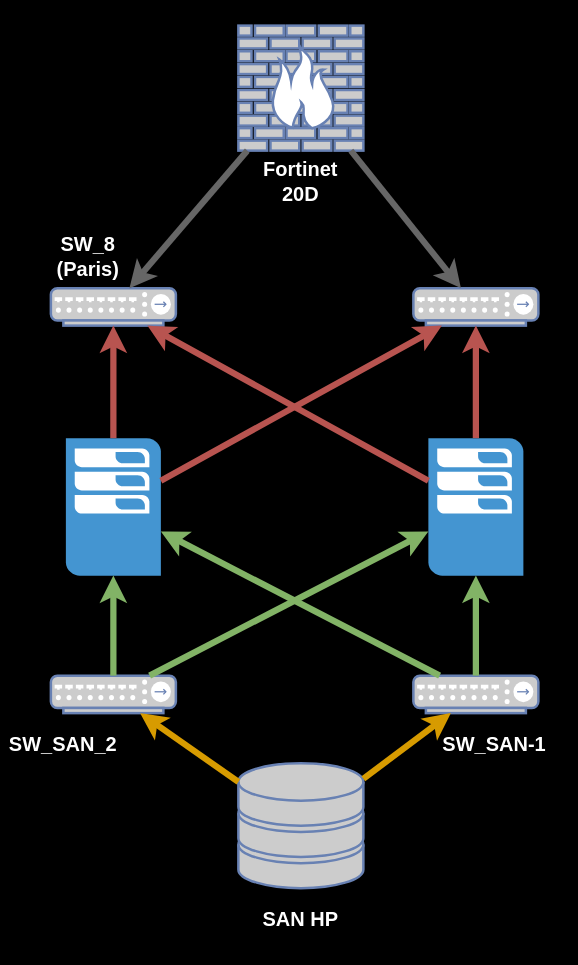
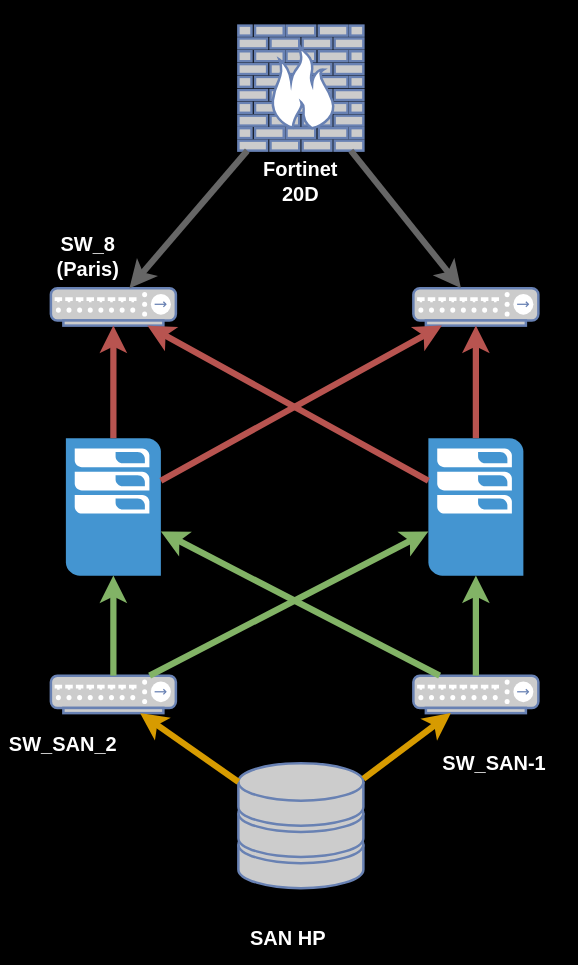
  <mxCell id="0" />
  <mxCell id="1" parent="0" />
  <mxCell id="2" value="" style="fontColor=#0066CC;verticalAlign=top;verticalLabelPosition=bottom;labelPosition=center;align=center;html=1;outlineConnect=0;fillColor=#CCCCCC;strokeColor=#6881B3;gradientColor=none;gradientDirection=north;strokeWidth=2;shape=mxgraph.networks.firewall;" vertex="1" parent="1"><mxGeometry x="190" y="20" width="100" height="100" as="geometry" /></mxCell>
  <mxCell id="3" value="" style="fontColor=#0066CC;verticalAlign=top;verticalLabelPosition=bottom;labelPosition=center;align=center;html=1;outlineConnect=0;fillColor=#CCCCCC;strokeColor=#6881B3;gradientColor=none;gradientDirection=north;strokeWidth=2;shape=mxgraph.networks.hub;" vertex="1" parent="1"><mxGeometry x="40" y="230" width="100" height="30" as="geometry" /></mxCell>
  <mxCell id="4" value="" style="fontColor=#0066CC;verticalAlign=top;verticalLabelPosition=bottom;labelPosition=center;align=center;html=1;outlineConnect=0;fillColor=#CCCCCC;strokeColor=#6881B3;gradientColor=none;gradientDirection=north;strokeWidth=2;shape=mxgraph.networks.hub;" vertex="1" parent="1"><mxGeometry x="330" y="230" width="100" height="30" as="geometry" /></mxCell>
  <mxCell id="5" value="" style="endArrow=classic;html=1;rounded=0;strokeWidth=5;fillColor=#f5f5f5;gradientColor=#b3b3b3;strokeColor=#666666;" edge="1" parent="1" source="2" target="3"><mxGeometry width="50" height="50" relative="1" as="geometry"><mxPoint x="100" y="150" as="sourcePoint" /><mxPoint x="150" y="100" as="targetPoint" /></mxGeometry></mxCell>
  <mxCell id="6" value="" style="endArrow=classic;html=1;rounded=0;fillColor=#f5f5f5;gradientColor=#b3b3b3;strokeColor=#666666;strokeWidth=5;" edge="1" parent="1" source="2" target="4"><mxGeometry width="50" height="50" relative="1" as="geometry"><mxPoint x="360" y="200" as="sourcePoint" /><mxPoint x="410" y="150" as="targetPoint" /></mxGeometry></mxCell>
  <mxCell id="7" value="" style="pointerEvents=1;shadow=0;dashed=0;html=1;strokeColor=none;fillColor=#4495D1;labelPosition=center;verticalLabelPosition=bottom;verticalAlign=top;align=center;outlineConnect=0;shape=mxgraph.veeam.2d.esx_esxi;" vertex="1" parent="1"><mxGeometry x="52" y="350" width="76" height="110" as="geometry" /></mxCell>
  <mxCell id="8" value="" style="pointerEvents=1;shadow=0;dashed=0;html=1;strokeColor=none;fillColor=#4495D1;labelPosition=center;verticalLabelPosition=bottom;verticalAlign=top;align=center;outlineConnect=0;shape=mxgraph.veeam.2d.esx_esxi;" vertex="1" parent="1"><mxGeometry x="342" y="350" width="76" height="110" as="geometry" /></mxCell>
  <mxCell id="9" value="" style="endArrow=classic;html=1;rounded=0;fillColor=#f8cecc;gradientColor=#ea6b66;strokeColor=#b85450;strokeWidth=5;" edge="1" parent="1" source="7" target="3"><mxGeometry width="50" height="50" relative="1" as="geometry"><mxPoint x="-120" y="430" as="sourcePoint" /><mxPoint x="-70" y="380" as="targetPoint" /><Array as="points"><mxPoint x="90" y="310" /></Array></mxGeometry></mxCell>
  <mxCell id="10" value="" style="endArrow=classic;html=1;rounded=0;fillColor=#f8cecc;gradientColor=#ea6b66;strokeColor=#b85450;strokeWidth=5;" edge="1" parent="1" source="7" target="4"><mxGeometry width="50" height="50" relative="1" as="geometry"><mxPoint x="190" y="390" as="sourcePoint" /><mxPoint x="240" y="340" as="targetPoint" /></mxGeometry></mxCell>
  <mxCell id="11" value="" style="endArrow=classic;html=1;rounded=0;fillColor=#f8cecc;gradientColor=#ea6b66;strokeColor=#b85450;strokeWidth=5;" edge="1" parent="1" source="8" target="3"><mxGeometry width="50" height="50" relative="1" as="geometry"><mxPoint x="138" y="394" as="sourcePoint" /><mxPoint x="363" y="270" as="targetPoint" /></mxGeometry></mxCell>
  <mxCell id="12" value="" style="endArrow=classic;html=1;rounded=0;fillColor=#f8cecc;gradientColor=#ea6b66;strokeColor=#b85450;strokeWidth=5;" edge="1" parent="1" source="8" target="4"><mxGeometry width="50" height="50" relative="1" as="geometry"><mxPoint x="460" y="370" as="sourcePoint" /><mxPoint x="460" y="280" as="targetPoint" /><Array as="points" /></mxGeometry></mxCell>
  <mxCell id="13" value="" style="fontColor=#0066CC;verticalAlign=top;verticalLabelPosition=bottom;labelPosition=center;align=center;html=1;outlineConnect=0;fillColor=#CCCCCC;strokeColor=#6881B3;gradientColor=none;gradientDirection=north;strokeWidth=2;shape=mxgraph.networks.hub;" vertex="1" parent="1"><mxGeometry x="330" y="540" width="100" height="30" as="geometry" /></mxCell>
  <mxCell id="14" value="" style="fontColor=#0066CC;verticalAlign=top;verticalLabelPosition=bottom;labelPosition=center;align=center;html=1;outlineConnect=0;fillColor=#CCCCCC;strokeColor=#6881B3;gradientColor=none;gradientDirection=north;strokeWidth=2;shape=mxgraph.networks.hub;" vertex="1" parent="1"><mxGeometry x="40" y="540" width="100" height="30" as="geometry" /></mxCell>
  <mxCell id="15" value="" style="fontColor=#0066CC;verticalAlign=top;verticalLabelPosition=bottom;labelPosition=center;align=center;html=1;outlineConnect=0;fillColor=#CCCCCC;strokeColor=#6881B3;gradientColor=none;gradientDirection=north;strokeWidth=2;shape=mxgraph.networks.storage;" vertex="1" parent="1"><mxGeometry x="190" y="610" width="100" height="100" as="geometry" /></mxCell>
  <mxCell id="16" value="" style="endArrow=classic;html=1;rounded=0;fillColor=#ffcd28;gradientColor=#ffa500;strokeColor=#d79b00;strokeWidth=5;" edge="1" parent="1" source="15" target="14"><mxGeometry width="50" height="50" relative="1" as="geometry"><mxPoint x="110" y="660" as="sourcePoint" /><mxPoint x="160" y="610" as="targetPoint" /></mxGeometry></mxCell>
  <mxCell id="17" value="" style="endArrow=classic;html=1;rounded=0;fillColor=#ffcd28;gradientColor=#ffa500;strokeColor=#d79b00;strokeWidth=5;" edge="1" parent="1" source="15" target="13"><mxGeometry width="50" height="50" relative="1" as="geometry"><mxPoint x="330" y="670" as="sourcePoint" /><mxPoint x="380" y="620" as="targetPoint" /></mxGeometry></mxCell>
  <mxCell id="18" value="" style="endArrow=classic;html=1;rounded=0;fillColor=#d5e8d4;gradientColor=#97d077;strokeColor=#82b366;strokeWidth=5;" edge="1" parent="1" source="14" target="8"><mxGeometry width="50" height="50" relative="1" as="geometry"><mxPoint x="220" y="530" as="sourcePoint" /><mxPoint x="270" y="480" as="targetPoint" /></mxGeometry></mxCell>
  <mxCell id="19" value="" style="endArrow=classic;html=1;rounded=0;fillColor=#d5e8d4;gradientColor=#97d077;strokeColor=#82b366;strokeWidth=5;" edge="1" parent="1" source="13" target="7"><mxGeometry width="50" height="50" relative="1" as="geometry"><mxPoint x="270" y="550" as="sourcePoint" /><mxPoint x="320" y="500" as="targetPoint" /></mxGeometry></mxCell>
  <mxCell id="20" value="" style="endArrow=classic;html=1;rounded=0;fillColor=#d5e8d4;gradientColor=#97d077;strokeColor=#82b366;strokeWidth=5;exitX=0.5;exitY=0;exitDx=0;exitDy=0;exitPerimeter=0;" edge="1" parent="1" source="14" target="7"><mxGeometry width="50" height="50" relative="1" as="geometry"><mxPoint x="-7" y="595" as="sourcePoint" /><mxPoint x="-230" y="480" as="targetPoint" /></mxGeometry></mxCell>
  <mxCell id="21" value="" style="endArrow=classic;html=1;rounded=0;fillColor=#d5e8d4;gradientColor=#97d077;strokeColor=#82b366;strokeWidth=5;" edge="1" parent="1" source="13" target="8"><mxGeometry width="50" height="50" relative="1" as="geometry"><mxPoint x="400" y="540" as="sourcePoint" /><mxPoint x="400" y="460" as="targetPoint" /></mxGeometry></mxCell>
  <mxCell id="22" value="&lt;b style=&quot;font-size: 16px;&quot;&gt;&lt;font style=&quot;font-size: 16px;&quot; color=&quot;#ffffff&quot;&gt;Fortinet 20D&lt;br&gt;&lt;/font&gt;&lt;/b&gt;" style="text;html=1;align=center;verticalAlign=middle;whiteSpace=wrap;rounded=0;" vertex="1" parent="1"><mxGeometry x="210" y="130" width="60" height="30" as="geometry" /></mxCell>
  <mxCell id="23" value="&lt;div style=&quot;font-size: 16px;&quot;&gt;&lt;font style=&quot;font-size: 16px;&quot;&gt;&lt;b&gt;&lt;font style=&quot;font-size: 16px;&quot; color=&quot;#ffffff&quot;&gt;SW_8&lt;/font&gt;&lt;/b&gt;&lt;/font&gt;&lt;/div&gt;&lt;div style=&quot;font-size: 16px;&quot;&gt;&lt;font style=&quot;font-size: 16px;&quot;&gt;&lt;b&gt;&lt;font style=&quot;font-size: 16px;&quot; color=&quot;#ffffff&quot;&gt;(Paris)&lt;br&gt;&lt;/font&gt;&lt;/b&gt;&lt;/font&gt;&lt;/div&gt;" style="text;html=1;align=center;verticalAlign=middle;whiteSpace=wrap;rounded=0;" vertex="1" parent="1"><mxGeometry x="40" y="190" width="60" height="30" as="geometry" /></mxCell>
  <mxCell id="24" value="&lt;b&gt;&lt;font style=&quot;font-size: 16px;&quot; color=&quot;#ffffff&quot;&gt;SW_SAN_2&lt;/font&gt;&lt;/b&gt;" style="text;html=1;align=center;verticalAlign=middle;whiteSpace=wrap;rounded=0;" vertex="1" parent="1"><mxGeometry x="20" y="580" width="60" height="30" as="geometry" /></mxCell>
- <mxCell id="25" value="&lt;b&gt;&lt;font style=&quot;font-size: 16px;&quot; color=&quot;#ffffff&quot;&gt;SW_SAN-1&lt;/font&gt;&lt;/b&gt;" style="text;html=1;align=center;verticalAlign=middle;whiteSpace=wrap;rounded=0;" vertex="1" parent="1"><mxGeometry x="350" y="580" width="90" height="30" as="geometry" /></mxCell>
- <mxCell id="26" value="&lt;b style=&quot;font-size: 16px;&quot;&gt;&lt;font style=&quot;font-size: 16px;&quot; color=&quot;#ffffff&quot;&gt;SAN HP&lt;br&gt;&lt;/font&gt;&lt;/b&gt;" style="text;html=1;align=center;verticalAlign=middle;whiteSpace=wrap;rounded=0;" vertex="1" parent="1"><mxGeometry x="200" y="720" width="80" height="30" as="geometry" /></mxCell>
+ <mxCell id="25" value="&lt;b&gt;&lt;font style=&quot;font-size: 16px;&quot; color=&quot;#ffffff&quot;&gt;SW_SAN-1&lt;/font&gt;&lt;/b&gt;" style="text;html=1;align=center;verticalAlign=middle;whiteSpace=wrap;rounded=0;" vertex="1" parent="1"><mxGeometry x="350" y="595" width="90" height="30" as="geometry" /></mxCell>
+ <mxCell id="26" value="&lt;b style=&quot;font-size: 16px;&quot;&gt;&lt;font style=&quot;font-size: 16px;&quot; color=&quot;#ffffff&quot;&gt;SAN HP&lt;br&gt;&lt;/font&gt;&lt;/b&gt;" style="text;html=1;align=center;verticalAlign=middle;whiteSpace=wrap;rounded=0;" vertex="1" parent="1"><mxGeometry x="190" y="735" width="80" height="30" as="geometry" /></mxCell>
